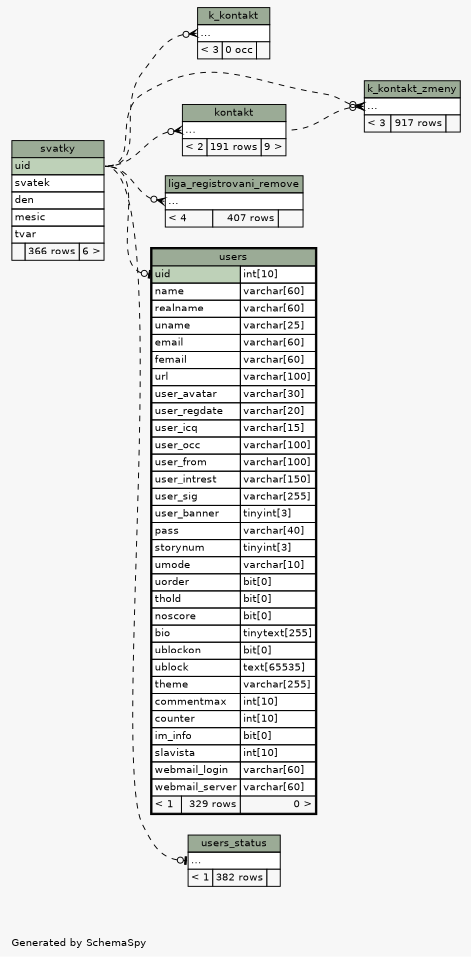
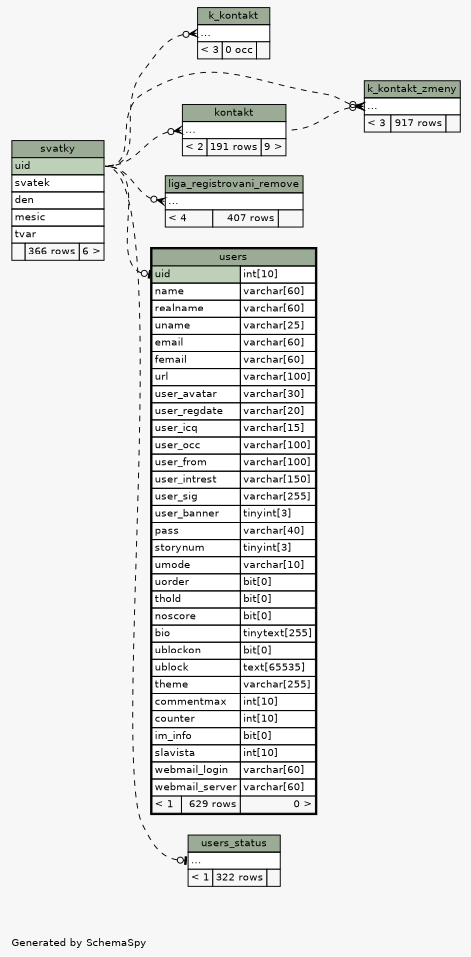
  digraph {
    bgcolor="#f7f7f7"
    fontname=Helvetica
    fontsize=11
    label="\nGenerated by SchemaSpy"
    labeljust=l
    nodesep=0.18
    rankdir=RL
    ranksep=0.46
    node [fontname=Helvetica fontsize=11 shape=plaintext]
    edge [arrowhead=none arrowsize=0.8 arrowtail=crowodot dir=back headport="uid:e" style=dashed tailport="elipses:w"]
    n1 [label=<     <TABLE BORDER="0" CELLBORDER="1" CELLSPACING="0" BGCOLOR="#ffffff">       <TR><TD COLSPAN="3" BGCOLOR="#9bab96" ALIGN="CENTER">k_kontakt</TD></TR>       <TR><TD PORT="elipses" COLSPAN="3" ALIGN="LEFT">...</TD></TR>       <TR><TD ALIGN="LEFT" BGCOLOR="#f7f7f7">&lt; 3</TD><TD ALIGN="RIGHT" BGCOLOR="#f7f7f7">0 occ</TD><TD ALIGN="RIGHT" BGCOLOR="#f7f7f7">  </TD></TR>     </TABLE>>]
    n2 [label=<     <TABLE BORDER="0" CELLBORDER="1" CELLSPACING="0" BGCOLOR="#ffffff">       <TR><TD COLSPAN="3" BGCOLOR="#9bab96" ALIGN="CENTER">svatky</TD></TR>       <TR><TD PORT="uid" COLSPAN="3" BGCOLOR="#bed1b8" ALIGN="LEFT">uid</TD></TR>       <TR><TD PORT="svatek" COLSPAN="3" ALIGN="LEFT">svatek</TD></TR>       <TR><TD PORT="den" COLSPAN="3" ALIGN="LEFT">den</TD></TR>       <TR><TD PORT="mesic" COLSPAN="3" ALIGN="LEFT">mesic</TD></TR>       <TR><TD PORT="tvar" COLSPAN="3" ALIGN="LEFT">tvar</TD></TR>       <TR><TD ALIGN="LEFT" BGCOLOR="#f7f7f7">  </TD><TD ALIGN="RIGHT" BGCOLOR="#f7f7f7">366 rows</TD><TD ALIGN="RIGHT" BGCOLOR="#f7f7f7">6 &gt;</TD></TR>     </TABLE>>]
    n3 [label=<     <TABLE BORDER="0" CELLBORDER="1" CELLSPACING="0" BGCOLOR="#ffffff">       <TR><TD COLSPAN="3" BGCOLOR="#9bab96" ALIGN="CENTER">kontakt</TD></TR>       <TR><TD PORT="elipses" COLSPAN="3" ALIGN="LEFT">...</TD></TR>       <TR><TD ALIGN="LEFT" BGCOLOR="#f7f7f7">&lt; 2</TD><TD ALIGN="RIGHT" BGCOLOR="#f7f7f7">191 rows</TD><TD ALIGN="RIGHT" BGCOLOR="#f7f7f7">9 &gt;</TD></TR>     </TABLE>>]
    n4 [label=<     <TABLE BORDER="0" CELLBORDER="1" CELLSPACING="0" BGCOLOR="#ffffff">       <TR><TD COLSPAN="3" BGCOLOR="#9bab96" ALIGN="CENTER">k_kontakt_zmeny</TD></TR>       <TR><TD PORT="elipses" COLSPAN="3" ALIGN="LEFT">...</TD></TR>       <TR><TD ALIGN="LEFT" BGCOLOR="#f7f7f7">&lt; 3</TD><TD ALIGN="RIGHT" BGCOLOR="#f7f7f7">917 rows</TD><TD ALIGN="RIGHT" BGCOLOR="#f7f7f7">  </TD></TR>     </TABLE>>]
    n5 [label=<     <TABLE BORDER="0" CELLBORDER="1" CELLSPACING="0" BGCOLOR="#ffffff">       <TR><TD COLSPAN="3" BGCOLOR="#9bab96" ALIGN="CENTER">liga_registrovani_remove</TD></TR>       <TR><TD PORT="elipses" COLSPAN="3" ALIGN="LEFT">...</TD></TR>       <TR><TD ALIGN="LEFT" BGCOLOR="#f7f7f7">&lt; 4</TD><TD ALIGN="RIGHT" BGCOLOR="#f7f7f7">407 rows</TD><TD ALIGN="RIGHT" BGCOLOR="#f7f7f7">  </TD></TR>     </TABLE>>]
-   n6 [label=<     <TABLE BORDER="2" CELLBORDER="1" CELLSPACING="0" BGCOLOR="#ffffff">       <TR><TD COLSPAN="3" BGCOLOR="#9bab96" ALIGN="CENTER">users</TD></TR>       <TR><TD PORT="uid" COLSPAN="2" BGCOLOR="#bed1b8" ALIGN="LEFT">uid</TD><TD PORT="uid.type" ALIGN="LEFT">int[10]</TD></TR>       <TR><TD PORT="name" COLSPAN="2" ALIGN="LEFT">name</TD><TD PORT="name.type" ALIGN="LEFT">varchar[60]</TD></TR>       <TR><TD PORT="realname" COLSPAN="2" ALIGN="LEFT">realname</TD><TD PORT="realname.type" ALIGN="LEFT">varchar[60]</TD></TR>       <TR><TD PORT="uname" COLSPAN="2" ALIGN="LEFT">uname</TD><TD PORT="uname.type" ALIGN="LEFT">varchar[25]</TD></TR>       <TR><TD PORT="email" COLSPAN="2" ALIGN="LEFT">email</TD><TD PORT="email.type" ALIGN="LEFT">varchar[60]</TD></TR>       <TR><TD PORT="femail" COLSPAN="2" ALIGN="LEFT">femail</TD><TD PORT="femail.type" ALIGN="LEFT">varchar[60]</TD></TR>       <TR><TD PORT="url" COLSPAN="2" ALIGN="LEFT">url</TD><TD PORT="url.type" ALIGN="LEFT">varchar[100]</TD></TR>       <TR><TD PORT="user_avatar" COLSPAN="2" ALIGN="LEFT">user_avatar</TD><TD PORT="user_avatar.type" ALIGN="LEFT">varchar[30]</TD></TR>       <TR><TD PORT="user_regdate" COLSPAN="2" ALIGN="LEFT">user_regdate</TD><TD PORT="user_regdate.type" ALIGN="LEFT">varchar[20]</TD></TR>       <TR><TD PORT="user_icq" COLSPAN="2" ALIGN="LEFT">user_icq</TD><TD PORT="user_icq.type" ALIGN="LEFT">varchar[15]</TD></TR>       <TR><TD PORT="user_occ" COLSPAN="2" ALIGN="LEFT">user_occ</TD><TD PORT="user_occ.type" ALIGN="LEFT">varchar[100]</TD></TR>       <TR><TD PORT="user_from" COLSPAN="2" ALIGN="LEFT">user_from</TD><TD PORT="user_from.type" ALIGN="LEFT">varchar[100]</TD></TR>       <TR><TD PORT="user_intrest" COLSPAN="2" ALIGN="LEFT">user_intrest</TD><TD PORT="user_intrest.type" ALIGN="LEFT">varchar[150]</TD></TR>       <TR><TD PORT="user_sig" COLSPAN="2" ALIGN="LEFT">user_sig</TD><TD PORT="user_sig.type" ALIGN="LEFT">varchar[255]</TD></TR>       <TR><TD PORT="user_banner" COLSPAN="2" ALIGN="LEFT">user_banner</TD><TD PORT="user_banner.type" ALIGN="LEFT">tinyint[3]</TD></TR>       <TR><TD PORT="pass" COLSPAN="2" ALIGN="LEFT">pass</TD><TD PORT="pass.type" ALIGN="LEFT">varchar[40]</TD></TR>       <TR><TD PORT="storynum" COLSPAN="2" ALIGN="LEFT">storynum</TD><TD PORT="storynum.type" ALIGN="LEFT">tinyint[3]</TD></TR>       <TR><TD PORT="umode" COLSPAN="2" ALIGN="LEFT">umode</TD><TD PORT="umode.type" ALIGN="LEFT">varchar[10]</TD></TR>       <TR><TD PORT="uorder" COLSPAN="2" ALIGN="LEFT">uorder</TD><TD PORT="uorder.type" ALIGN="LEFT">bit[0]</TD></TR>       <TR><TD PORT="thold" COLSPAN="2" ALIGN="LEFT">thold</TD><TD PORT="thold.type" ALIGN="LEFT">bit[0]</TD></TR>       <TR><TD PORT="noscore" COLSPAN="2" ALIGN="LEFT">noscore</TD><TD PORT="noscore.type" ALIGN="LEFT">bit[0]</TD></TR>       <TR><TD PORT="bio" COLSPAN="2" ALIGN="LEFT">bio</TD><TD PORT="bio.type" ALIGN="LEFT">tinytext[255]</TD></TR>       <TR><TD PORT="ublockon" COLSPAN="2" ALIGN="LEFT">ublockon</TD><TD PORT="ublockon.type" ALIGN="LEFT">bit[0]</TD></TR>       <TR><TD PORT="ublock" COLSPAN="2" ALIGN="LEFT">ublock</TD><TD PORT="ublock.type" ALIGN="LEFT">text[65535]</TD></TR>       <TR><TD PORT="theme" COLSPAN="2" ALIGN="LEFT">theme</TD><TD PORT="theme.type" ALIGN="LEFT">varchar[255]</TD></TR>       <TR><TD PORT="commentmax" COLSPAN="2" ALIGN="LEFT">commentmax</TD><TD PORT="commentmax.type" ALIGN="LEFT">int[10]</TD></TR>       <TR><TD PORT="counter" COLSPAN="2" ALIGN="LEFT">counter</TD><TD PORT="counter.type" ALIGN="LEFT">int[10]</TD></TR>       <TR><TD PORT="im_info" COLSPAN="2" ALIGN="LEFT">im_info</TD><TD PORT="im_info.type" ALIGN="LEFT">bit[0]</TD></TR>       <TR><TD PORT="slavista" COLSPAN="2" ALIGN="LEFT">slavista</TD><TD PORT="slavista.type" ALIGN="LEFT">int[10]</TD></TR>       <TR><TD PORT="webmail_login" COLSPAN="2" ALIGN="LEFT">webmail_login</TD><TD PORT="webmail_login.type" ALIGN="LEFT">varchar[60]</TD></TR>       <TR><TD PORT="webmail_server" COLSPAN="2" ALIGN="LEFT">webmail_server</TD><TD PORT="webmail_server.type" ALIGN="LEFT">varchar[60]</TD></TR>       <TR><TD ALIGN="LEFT" BGCOLOR="#f7f7f7">&lt; 1</TD><TD ALIGN="RIGHT" BGCOLOR="#f7f7f7">329 rows</TD><TD ALIGN="RIGHT" BGCOLOR="#f7f7f7">0 &gt;</TD></TR>     </TABLE>>]
-   n7 [label=<     <TABLE BORDER="0" CELLBORDER="1" CELLSPACING="0" BGCOLOR="#ffffff">       <TR><TD COLSPAN="3" BGCOLOR="#9bab96" ALIGN="CENTER">users_status</TD></TR>       <TR><TD PORT="elipses" COLSPAN="3" ALIGN="LEFT">...</TD></TR>       <TR><TD ALIGN="LEFT" BGCOLOR="#f7f7f7">&lt; 1</TD><TD ALIGN="RIGHT" BGCOLOR="#f7f7f7">382 rows</TD><TD ALIGN="RIGHT" BGCOLOR="#f7f7f7">  </TD></TR>     </TABLE>>]
+   n6 [label=<     <TABLE BORDER="2" CELLBORDER="1" CELLSPACING="0" BGCOLOR="#ffffff">       <TR><TD COLSPAN="3" BGCOLOR="#9bab96" ALIGN="CENTER">users</TD></TR>       <TR><TD PORT="uid" COLSPAN="2" BGCOLOR="#bed1b8" ALIGN="LEFT">uid</TD><TD PORT="uid.type" ALIGN="LEFT">int[10]</TD></TR>       <TR><TD PORT="name" COLSPAN="2" ALIGN="LEFT">name</TD><TD PORT="name.type" ALIGN="LEFT">varchar[60]</TD></TR>       <TR><TD PORT="realname" COLSPAN="2" ALIGN="LEFT">realname</TD><TD PORT="realname.type" ALIGN="LEFT">varchar[60]</TD></TR>       <TR><TD PORT="uname" COLSPAN="2" ALIGN="LEFT">uname</TD><TD PORT="uname.type" ALIGN="LEFT">varchar[25]</TD></TR>       <TR><TD PORT="email" COLSPAN="2" ALIGN="LEFT">email</TD><TD PORT="email.type" ALIGN="LEFT">varchar[60]</TD></TR>       <TR><TD PORT="femail" COLSPAN="2" ALIGN="LEFT">femail</TD><TD PORT="femail.type" ALIGN="LEFT">varchar[60]</TD></TR>       <TR><TD PORT="url" COLSPAN="2" ALIGN="LEFT">url</TD><TD PORT="url.type" ALIGN="LEFT">varchar[100]</TD></TR>       <TR><TD PORT="user_avatar" COLSPAN="2" ALIGN="LEFT">user_avatar</TD><TD PORT="user_avatar.type" ALIGN="LEFT">varchar[30]</TD></TR>       <TR><TD PORT="user_regdate" COLSPAN="2" ALIGN="LEFT">user_regdate</TD><TD PORT="user_regdate.type" ALIGN="LEFT">varchar[20]</TD></TR>       <TR><TD PORT="user_icq" COLSPAN="2" ALIGN="LEFT">user_icq</TD><TD PORT="user_icq.type" ALIGN="LEFT">varchar[15]</TD></TR>       <TR><TD PORT="user_occ" COLSPAN="2" ALIGN="LEFT">user_occ</TD><TD PORT="user_occ.type" ALIGN="LEFT">varchar[100]</TD></TR>       <TR><TD PORT="user_from" COLSPAN="2" ALIGN="LEFT">user_from</TD><TD PORT="user_from.type" ALIGN="LEFT">varchar[100]</TD></TR>       <TR><TD PORT="user_intrest" COLSPAN="2" ALIGN="LEFT">user_intrest</TD><TD PORT="user_intrest.type" ALIGN="LEFT">varchar[150]</TD></TR>       <TR><TD PORT="user_sig" COLSPAN="2" ALIGN="LEFT">user_sig</TD><TD PORT="user_sig.type" ALIGN="LEFT">varchar[255]</TD></TR>       <TR><TD PORT="user_banner" COLSPAN="2" ALIGN="LEFT">user_banner</TD><TD PORT="user_banner.type" ALIGN="LEFT">tinyint[3]</TD></TR>       <TR><TD PORT="pass" COLSPAN="2" ALIGN="LEFT">pass</TD><TD PORT="pass.type" ALIGN="LEFT">varchar[40]</TD></TR>       <TR><TD PORT="storynum" COLSPAN="2" ALIGN="LEFT">storynum</TD><TD PORT="storynum.type" ALIGN="LEFT">tinyint[3]</TD></TR>       <TR><TD PORT="umode" COLSPAN="2" ALIGN="LEFT">umode</TD><TD PORT="umode.type" ALIGN="LEFT">varchar[10]</TD></TR>       <TR><TD PORT="uorder" COLSPAN="2" ALIGN="LEFT">uorder</TD><TD PORT="uorder.type" ALIGN="LEFT">bit[0]</TD></TR>       <TR><TD PORT="thold" COLSPAN="2" ALIGN="LEFT">thold</TD><TD PORT="thold.type" ALIGN="LEFT">bit[0]</TD></TR>       <TR><TD PORT="noscore" COLSPAN="2" ALIGN="LEFT">noscore</TD><TD PORT="noscore.type" ALIGN="LEFT">bit[0]</TD></TR>       <TR><TD PORT="bio" COLSPAN="2" ALIGN="LEFT">bio</TD><TD PORT="bio.type" ALIGN="LEFT">tinytext[255]</TD></TR>       <TR><TD PORT="ublockon" COLSPAN="2" ALIGN="LEFT">ublockon</TD><TD PORT="ublockon.type" ALIGN="LEFT">bit[0]</TD></TR>       <TR><TD PORT="ublock" COLSPAN="2" ALIGN="LEFT">ublock</TD><TD PORT="ublock.type" ALIGN="LEFT">text[65535]</TD></TR>       <TR><TD PORT="theme" COLSPAN="2" ALIGN="LEFT">theme</TD><TD PORT="theme.type" ALIGN="LEFT">varchar[255]</TD></TR>       <TR><TD PORT="commentmax" COLSPAN="2" ALIGN="LEFT">commentmax</TD><TD PORT="commentmax.type" ALIGN="LEFT">int[10]</TD></TR>       <TR><TD PORT="counter" COLSPAN="2" ALIGN="LEFT">counter</TD><TD PORT="counter.type" ALIGN="LEFT">int[10]</TD></TR>       <TR><TD PORT="im_info" COLSPAN="2" ALIGN="LEFT">im_info</TD><TD PORT="im_info.type" ALIGN="LEFT">bit[0]</TD></TR>       <TR><TD PORT="slavista" COLSPAN="2" ALIGN="LEFT">slavista</TD><TD PORT="slavista.type" ALIGN="LEFT">int[10]</TD></TR>       <TR><TD PORT="webmail_login" COLSPAN="2" ALIGN="LEFT">webmail_login</TD><TD PORT="webmail_login.type" ALIGN="LEFT">varchar[60]</TD></TR>       <TR><TD PORT="webmail_server" COLSPAN="2" ALIGN="LEFT">webmail_server</TD><TD PORT="webmail_server.type" ALIGN="LEFT">varchar[60]</TD></TR>       <TR><TD ALIGN="LEFT" BGCOLOR="#f7f7f7">&lt; 1</TD><TD ALIGN="RIGHT" BGCOLOR="#f7f7f7">629 rows</TD><TD ALIGN="RIGHT" BGCOLOR="#f7f7f7">0 &gt;</TD></TR>     </TABLE>>]
+   n7 [label=<     <TABLE BORDER="0" CELLBORDER="1" CELLSPACING="0" BGCOLOR="#ffffff">       <TR><TD COLSPAN="3" BGCOLOR="#9bab96" ALIGN="CENTER">users_status</TD></TR>       <TR><TD PORT="elipses" COLSPAN="3" ALIGN="LEFT">...</TD></TR>       <TR><TD ALIGN="LEFT" BGCOLOR="#f7f7f7">&lt; 1</TD><TD ALIGN="RIGHT" BGCOLOR="#f7f7f7">322 rows</TD><TD ALIGN="RIGHT" BGCOLOR="#f7f7f7">  </TD></TR>     </TABLE>>]
    n1 -> n2
    n3 -> n2
    n4 -> n2
    n4 -> n3 [headport="elipses:e"]
    n5 -> n2
    n6 -> n2 [arrowtail=teeodot tailport="uid:w"]
    n7 -> n2 [arrowtail=teeodot]
  }
